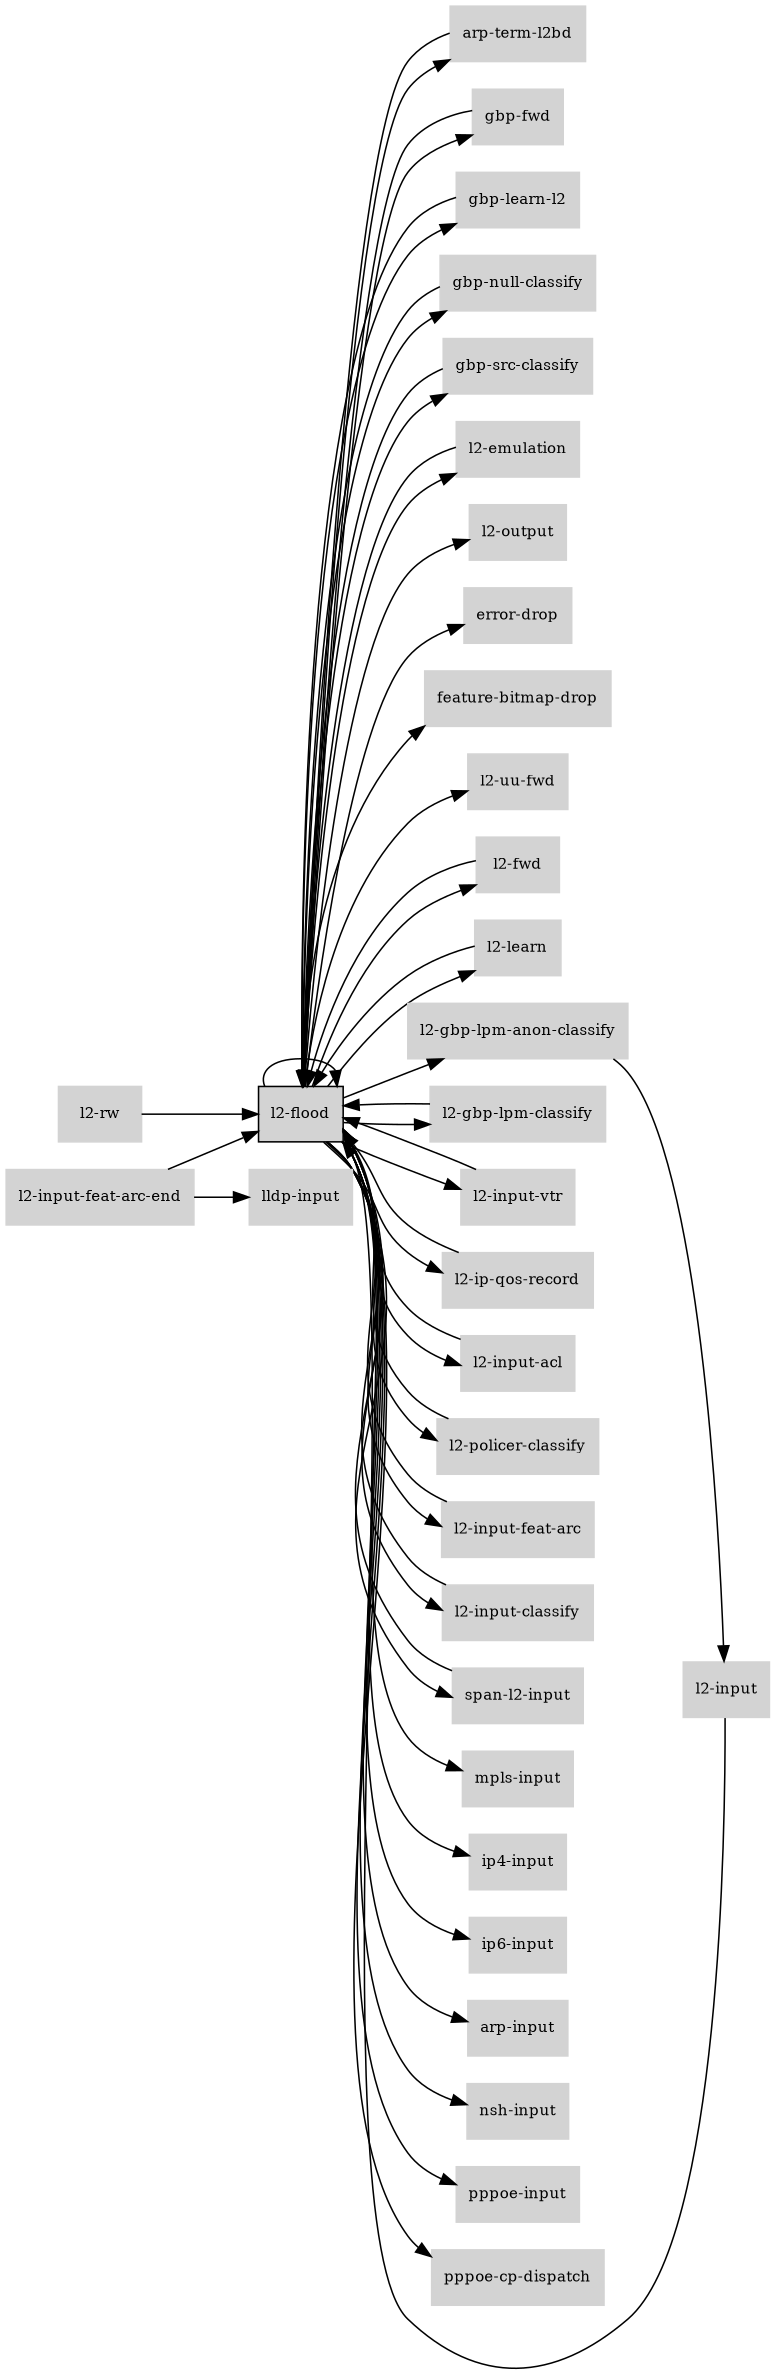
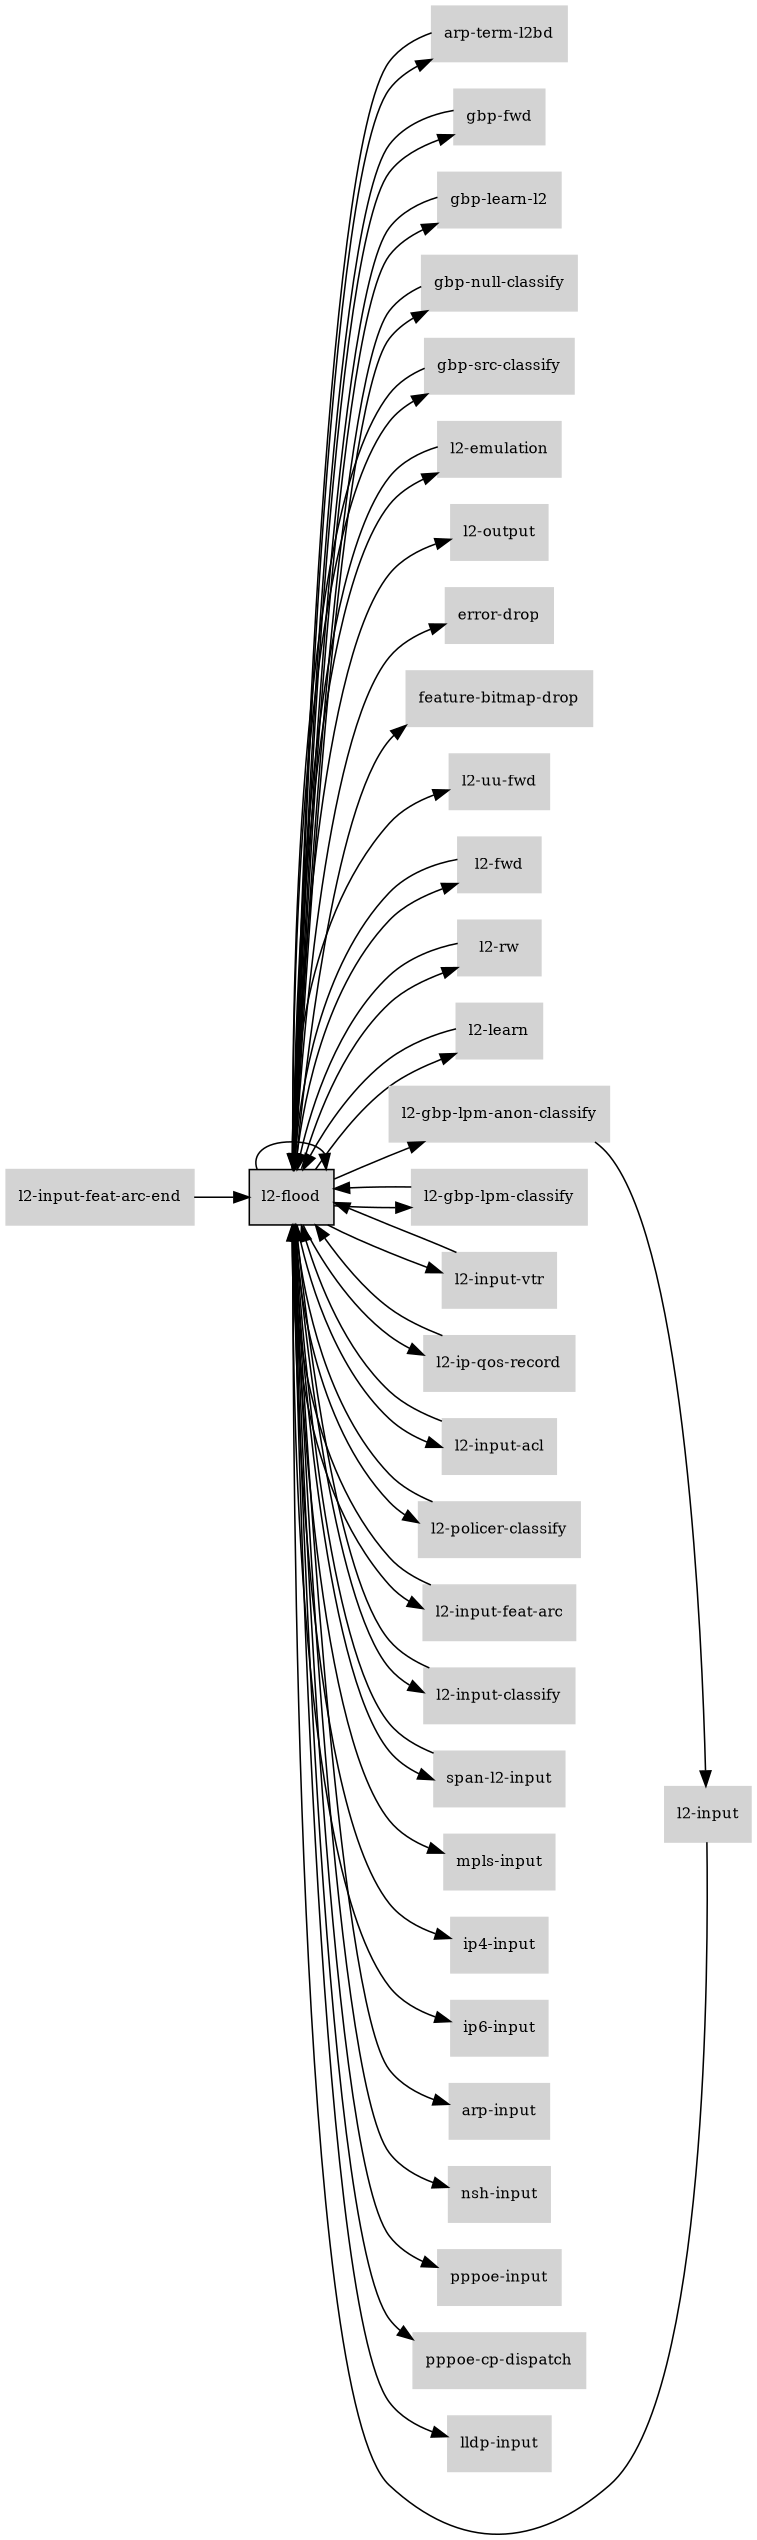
  digraph {
    rankdir=LR
    node [color=lightgray fillcolor=lightgray fontcolor=black fontsize=10 shape=box style=filled]
    edge [fontsize=8]
    "l2-flood" [color=black]
    "arp-term-l2bd"
    "gbp-fwd"
    "gbp-learn-l2"
    "gbp-null-classify"
    "gbp-src-classify"
    "l2-emulation"
    "l2-output"
    "error-drop"
    "feature-bitmap-drop"
    "l2-uu-fwd"
    "l2-fwd"
    "l2-rw"
    "l2-learn"
    "l2-gbp-lpm-anon-classify"
    "l2-gbp-lpm-classify"
    "l2-input-vtr"
    "l2-ip-qos-record"
    "l2-input-acl"
    "l2-policer-classify"
    "l2-input-feat-arc"
    "l2-input-classify"
    "span-l2-input"
    "mpls-input"
    "ip4-input"
    "ip6-input"
    "arp-input"
    "nsh-input"
    "pppoe-input"
    "pppoe-cp-dispatch"
    "lldp-input"
    "l2-input"
    "l2-input-feat-arc-end"
    "l2-flood" -> "l2-flood"
    "l2-flood" -> "arp-term-l2bd"
    "l2-flood" -> "gbp-fwd"
    "l2-flood" -> "gbp-learn-l2"
    "l2-flood" -> "gbp-null-classify"
    "l2-flood" -> "gbp-src-classify"
    "l2-flood" -> "l2-emulation"
    "l2-flood" -> "l2-output"
    "l2-flood" -> "error-drop"
    "l2-flood" -> "feature-bitmap-drop"
    "l2-flood" -> "l2-uu-fwd"
    "l2-flood" -> "l2-fwd"
+   "l2-flood" -> "l2-rw"
    "l2-flood" -> "l2-learn"
    "l2-flood" -> "l2-gbp-lpm-anon-classify"
    "l2-flood" -> "l2-gbp-lpm-classify"
    "l2-flood" -> "l2-input-vtr"
    "l2-flood" -> "l2-ip-qos-record"
    "l2-flood" -> "l2-input-acl"
    "l2-flood" -> "l2-policer-classify"
    "l2-flood" -> "l2-input-feat-arc"
    "l2-flood" -> "l2-input-classify"
    "l2-flood" -> "span-l2-input"
    "l2-flood" -> "mpls-input"
    "l2-flood" -> "ip4-input"
    "l2-flood" -> "ip6-input"
    "l2-flood" -> "arp-input"
    "l2-flood" -> "nsh-input"
    "l2-flood" -> "pppoe-input"
    "l2-flood" -> "pppoe-cp-dispatch"
-   "l2-input-feat-arc-end" -> "lldp-input"
+   "l2-flood" -> "lldp-input"
    "arp-term-l2bd" -> "l2-flood"
    "gbp-fwd" -> "l2-flood"
    "gbp-learn-l2" -> "l2-flood"
    "gbp-null-classify" -> "l2-flood"
    "gbp-src-classify" -> "l2-flood"
    "l2-emulation" -> "l2-flood"
    "l2-fwd" -> "l2-flood"
    "l2-rw" -> "l2-flood"
    "l2-learn" -> "l2-flood"
    "l2-gbp-lpm-anon-classify" -> "l2-input"
    "l2-gbp-lpm-classify" -> "l2-flood"
    "l2-input-vtr" -> "l2-flood"
    "l2-ip-qos-record" -> "l2-flood"
    "l2-input-acl" -> "l2-flood"
    "l2-policer-classify" -> "l2-flood"
    "l2-input-feat-arc" -> "l2-flood"
    "l2-input-classify" -> "l2-flood"
    "span-l2-input" -> "l2-flood"
    "l2-input" -> "l2-flood"
    "l2-input-feat-arc-end" -> "l2-flood"
  }
